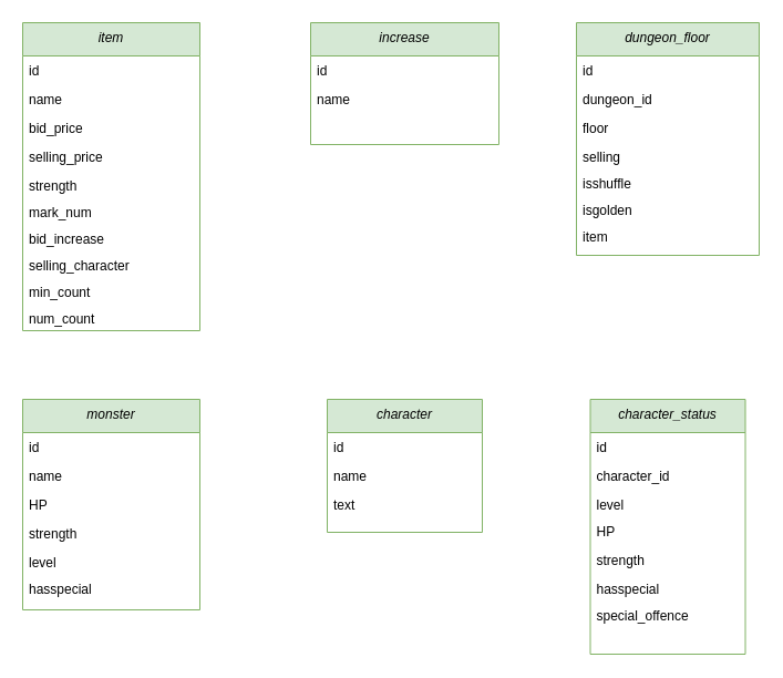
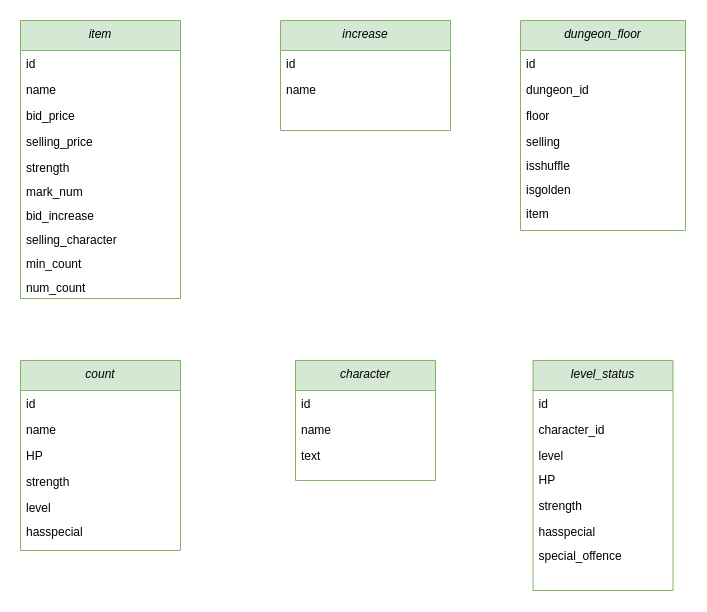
  <mxCell id="0" />
  <mxCell id="1" parent="0" />
  <mxCell id="2" value="item" style="swimlane;fontStyle=2;align=center;verticalAlign=top;childLayout=stackLayout;horizontal=1;startSize=30;horizontalStack=0;resizeParent=1;resizeLast=0;collapsible=1;marginBottom=0;rounded=0;shadow=0;strokeWidth=1;fillColor=#d5e8d4;strokeColor=#82b366;" parent="1" vertex="1"><mxGeometry x="20" y="20" width="160" height="278" as="geometry"><mxRectangle x="90" y="50" width="160" height="26" as="alternateBounds" /></mxGeometry></mxCell>
  <mxCell id="3" value="id" style="text;align=left;verticalAlign=top;spacingLeft=4;spacingRight=4;overflow=hidden;rotatable=0;points=[[0,0.5],[1,0.5]];portConstraint=eastwest;" parent="2" vertex="1"><mxGeometry y="30" width="160" height="26" as="geometry" /></mxCell>
  <mxCell id="4" value="name" style="text;align=left;verticalAlign=top;spacingLeft=4;spacingRight=4;overflow=hidden;rotatable=0;points=[[0,0.5],[1,0.5]];portConstraint=eastwest;" parent="2" vertex="1"><mxGeometry y="56" width="160" height="26" as="geometry" /></mxCell>
  <mxCell id="5" value="bid_price" style="text;align=left;verticalAlign=top;spacingLeft=4;spacingRight=4;overflow=hidden;rotatable=0;points=[[0,0.5],[1,0.5]];portConstraint=eastwest;rounded=0;shadow=0;html=0;" parent="2" vertex="1"><mxGeometry y="82" width="160" height="26" as="geometry" /></mxCell>
  <mxCell id="6" value="selling_price" style="text;align=left;verticalAlign=top;spacingLeft=4;spacingRight=4;overflow=hidden;rotatable=0;points=[[0,0.5],[1,0.5]];portConstraint=eastwest;rounded=0;shadow=0;html=0;" parent="2" vertex="1"><mxGeometry y="108" width="160" height="26" as="geometry" /></mxCell>
  <mxCell id="7" value="strength" style="text;align=left;verticalAlign=top;spacingLeft=4;spacingRight=4;overflow=hidden;rotatable=0;points=[[0,0.5],[1,0.5]];portConstraint=eastwest;" parent="2" vertex="1"><mxGeometry y="134" width="160" height="24" as="geometry" /></mxCell>
  <mxCell id="8" value="mark_num" style="text;align=left;verticalAlign=top;spacingLeft=4;spacingRight=4;overflow=hidden;rotatable=0;points=[[0,0.5],[1,0.5]];portConstraint=eastwest;" parent="2" vertex="1"><mxGeometry y="158" width="160" height="24" as="geometry" /></mxCell>
  <mxCell id="9" value="bid_increase" style="text;align=left;verticalAlign=top;spacingLeft=4;spacingRight=4;overflow=hidden;rotatable=0;points=[[0,0.5],[1,0.5]];portConstraint=eastwest;" parent="2" vertex="1"><mxGeometry y="182" width="160" height="24" as="geometry" /></mxCell>
  <mxCell id="10" value="selling_character" style="text;align=left;verticalAlign=top;spacingLeft=4;spacingRight=4;overflow=hidden;rotatable=0;points=[[0,0.5],[1,0.5]];portConstraint=eastwest;" parent="2" vertex="1"><mxGeometry y="206" width="160" height="24" as="geometry" /></mxCell>
  <mxCell id="11" value="min_count" style="text;align=left;verticalAlign=top;spacingLeft=4;spacingRight=4;overflow=hidden;rotatable=0;points=[[0,0.5],[1,0.5]];portConstraint=eastwest;" parent="2" vertex="1"><mxGeometry y="230" width="160" height="24" as="geometry" /></mxCell>
  <mxCell id="12" value="num_count" style="text;align=left;verticalAlign=top;spacingLeft=4;spacingRight=4;overflow=hidden;rotatable=0;points=[[0,0.5],[1,0.5]];portConstraint=eastwest;" parent="2" vertex="1"><mxGeometry y="254" width="160" height="24" as="geometry" /></mxCell>
  <mxCell id="13" value="increase" style="swimlane;fontStyle=2;align=center;verticalAlign=top;childLayout=stackLayout;horizontal=1;startSize=30;horizontalStack=0;resizeParent=1;resizeLast=0;collapsible=1;marginBottom=0;rounded=0;shadow=0;strokeWidth=1;fillColor=#d5e8d4;strokeColor=#82b366;" parent="1" vertex="1"><mxGeometry x="280" y="20" width="170" height="110" as="geometry"><mxRectangle x="90" y="50" width="160" height="26" as="alternateBounds" /></mxGeometry></mxCell>
  <mxCell id="14" value="id" style="text;align=left;verticalAlign=top;spacingLeft=4;spacingRight=4;overflow=hidden;rotatable=0;points=[[0,0.5],[1,0.5]];portConstraint=eastwest;" parent="13" vertex="1"><mxGeometry y="30" width="170" height="26" as="geometry" /></mxCell>
  <mxCell id="15" value="name" style="text;align=left;verticalAlign=top;spacingLeft=4;spacingRight=4;overflow=hidden;rotatable=0;points=[[0,0.5],[1,0.5]];portConstraint=eastwest;" parent="13" vertex="1"><mxGeometry y="56" width="170" height="26" as="geometry" /></mxCell>
- <mxCell id="16" value="monster" style="swimlane;fontStyle=2;align=center;verticalAlign=top;childLayout=stackLayout;horizontal=1;startSize=30;horizontalStack=0;resizeParent=1;resizeLast=0;collapsible=1;marginBottom=0;rounded=0;shadow=0;strokeWidth=1;fillColor=#d5e8d4;strokeColor=#82b366;" parent="1" vertex="1"><mxGeometry x="20" y="360" width="160" height="190" as="geometry"><mxRectangle x="90" y="50" width="160" height="26" as="alternateBounds" /></mxGeometry></mxCell>
+ <mxCell id="16" value="count" style="swimlane;fontStyle=2;align=center;verticalAlign=top;childLayout=stackLayout;horizontal=1;startSize=30;horizontalStack=0;resizeParent=1;resizeLast=0;collapsible=1;marginBottom=0;rounded=0;shadow=0;strokeWidth=1;fillColor=#d5e8d4;strokeColor=#82b366;" parent="1" vertex="1"><mxGeometry x="20" y="360" width="160" height="190" as="geometry"><mxRectangle x="90" y="50" width="160" height="26" as="alternateBounds" /></mxGeometry></mxCell>
  <mxCell id="17" value="id" style="text;align=left;verticalAlign=top;spacingLeft=4;spacingRight=4;overflow=hidden;rotatable=0;points=[[0,0.5],[1,0.5]];portConstraint=eastwest;" parent="16" vertex="1"><mxGeometry y="30" width="160" height="26" as="geometry" /></mxCell>
  <mxCell id="18" value="name" style="text;align=left;verticalAlign=top;spacingLeft=4;spacingRight=4;overflow=hidden;rotatable=0;points=[[0,0.5],[1,0.5]];portConstraint=eastwest;" parent="16" vertex="1"><mxGeometry y="56" width="160" height="26" as="geometry" /></mxCell>
  <mxCell id="19" value="HP" style="text;align=left;verticalAlign=top;spacingLeft=4;spacingRight=4;overflow=hidden;rotatable=0;points=[[0,0.5],[1,0.5]];portConstraint=eastwest;rounded=0;shadow=0;html=0;" parent="16" vertex="1"><mxGeometry y="82" width="160" height="26" as="geometry" /></mxCell>
  <mxCell id="20" value="strength" style="text;align=left;verticalAlign=top;spacingLeft=4;spacingRight=4;overflow=hidden;rotatable=0;points=[[0,0.5],[1,0.5]];portConstraint=eastwest;rounded=0;shadow=0;html=0;" parent="16" vertex="1"><mxGeometry y="108" width="160" height="26" as="geometry" /></mxCell>
  <mxCell id="21" value="level" style="text;align=left;verticalAlign=top;spacingLeft=4;spacingRight=4;overflow=hidden;rotatable=0;points=[[0,0.5],[1,0.5]];portConstraint=eastwest;" parent="16" vertex="1"><mxGeometry y="134" width="160" height="24" as="geometry" /></mxCell>
  <mxCell id="22" value="hasspecial" style="text;align=left;verticalAlign=top;spacingLeft=4;spacingRight=4;overflow=hidden;rotatable=0;points=[[0,0.5],[1,0.5]];portConstraint=eastwest;" parent="16" vertex="1"><mxGeometry y="158" width="160" height="24" as="geometry" /></mxCell>
  <mxCell id="23" value="character" style="swimlane;fontStyle=2;align=center;verticalAlign=top;childLayout=stackLayout;horizontal=1;startSize=30;horizontalStack=0;resizeParent=1;resizeLast=0;collapsible=1;marginBottom=0;rounded=0;shadow=0;strokeWidth=1;fillColor=#d5e8d4;strokeColor=#82b366;" parent="1" vertex="1"><mxGeometry x="295" y="360" width="140" height="120" as="geometry"><mxRectangle x="90" y="50" width="160" height="26" as="alternateBounds" /></mxGeometry></mxCell>
  <mxCell id="24" value="id" style="text;align=left;verticalAlign=top;spacingLeft=4;spacingRight=4;overflow=hidden;rotatable=0;points=[[0,0.5],[1,0.5]];portConstraint=eastwest;" parent="23" vertex="1"><mxGeometry y="30" width="140" height="26" as="geometry" /></mxCell>
  <mxCell id="25" value="name" style="text;align=left;verticalAlign=top;spacingLeft=4;spacingRight=4;overflow=hidden;rotatable=0;points=[[0,0.5],[1,0.5]];portConstraint=eastwest;" parent="23" vertex="1"><mxGeometry y="56" width="140" height="26" as="geometry" /></mxCell>
  <mxCell id="26" value="text" style="text;align=left;verticalAlign=top;spacingLeft=4;spacingRight=4;overflow=hidden;rotatable=0;points=[[0,0.5],[1,0.5]];portConstraint=eastwest;" vertex="1" parent="23"><mxGeometry y="82" width="140" height="26" as="geometry" /></mxCell>
- <mxCell id="27" value="character_status" style="swimlane;fontStyle=2;align=center;verticalAlign=top;childLayout=stackLayout;horizontal=1;startSize=30;horizontalStack=0;resizeParent=1;resizeLast=0;collapsible=1;marginBottom=0;rounded=0;shadow=0;strokeWidth=1;fillColor=#d5e8d4;strokeColor=#82b366;" vertex="1" parent="1"><mxGeometry x="532.5" y="360" width="140" height="230" as="geometry"><mxRectangle x="90" y="50" width="160" height="26" as="alternateBounds" /></mxGeometry></mxCell>
+ <mxCell id="27" value="level_status" style="swimlane;fontStyle=2;align=center;verticalAlign=top;childLayout=stackLayout;horizontal=1;startSize=30;horizontalStack=0;resizeParent=1;resizeLast=0;collapsible=1;marginBottom=0;rounded=0;shadow=0;strokeWidth=1;fillColor=#d5e8d4;strokeColor=#82b366;" vertex="1" parent="1"><mxGeometry x="532.5" y="360" width="140" height="230" as="geometry"><mxRectangle x="90" y="50" width="160" height="26" as="alternateBounds" /></mxGeometry></mxCell>
  <mxCell id="28" value="id" style="text;align=left;verticalAlign=top;spacingLeft=4;spacingRight=4;overflow=hidden;rotatable=0;points=[[0,0.5],[1,0.5]];portConstraint=eastwest;" vertex="1" parent="27"><mxGeometry y="30" width="140" height="26" as="geometry" /></mxCell>
  <mxCell id="29" value="character_id" style="text;align=left;verticalAlign=top;spacingLeft=4;spacingRight=4;overflow=hidden;rotatable=0;points=[[0,0.5],[1,0.5]];portConstraint=eastwest;" vertex="1" parent="27"><mxGeometry y="56" width="140" height="26" as="geometry" /></mxCell>
  <mxCell id="30" value="level" style="text;align=left;verticalAlign=top;spacingLeft=4;spacingRight=4;overflow=hidden;rotatable=0;points=[[0,0.5],[1,0.5]];portConstraint=eastwest;" vertex="1" parent="27"><mxGeometry y="82" width="140" height="24" as="geometry" /></mxCell>
  <mxCell id="31" value="HP" style="text;align=left;verticalAlign=top;spacingLeft=4;spacingRight=4;overflow=hidden;rotatable=0;points=[[0,0.5],[1,0.5]];portConstraint=eastwest;rounded=0;shadow=0;html=0;" vertex="1" parent="27"><mxGeometry y="106" width="140" height="26" as="geometry" /></mxCell>
  <mxCell id="32" value="strength" style="text;align=left;verticalAlign=top;spacingLeft=4;spacingRight=4;overflow=hidden;rotatable=0;points=[[0,0.5],[1,0.5]];portConstraint=eastwest;rounded=0;shadow=0;html=0;" vertex="1" parent="27"><mxGeometry y="132" width="140" height="26" as="geometry" /></mxCell>
  <mxCell id="33" value="hasspecial" style="text;align=left;verticalAlign=top;spacingLeft=4;spacingRight=4;overflow=hidden;rotatable=0;points=[[0,0.5],[1,0.5]];portConstraint=eastwest;" vertex="1" parent="27"><mxGeometry y="158" width="140" height="24" as="geometry" /></mxCell>
  <mxCell id="34" value="special_offence" style="text;align=left;verticalAlign=top;spacingLeft=4;spacingRight=4;overflow=hidden;rotatable=0;points=[[0,0.5],[1,0.5]];portConstraint=eastwest;" vertex="1" parent="27"><mxGeometry y="182" width="140" height="24" as="geometry" /></mxCell>
  <mxCell id="35" value="dungeon_floor" style="swimlane;fontStyle=2;align=center;verticalAlign=top;childLayout=stackLayout;horizontal=1;startSize=30;horizontalStack=0;resizeParent=1;resizeLast=0;collapsible=1;marginBottom=0;rounded=0;shadow=0;strokeWidth=1;fillColor=#d5e8d4;strokeColor=#82b366;" vertex="1" parent="1"><mxGeometry x="520" y="20" width="165" height="210" as="geometry"><mxRectangle x="90" y="50" width="160" height="26" as="alternateBounds" /></mxGeometry></mxCell>
  <mxCell id="36" value="id" style="text;align=left;verticalAlign=top;spacingLeft=4;spacingRight=4;overflow=hidden;rotatable=0;points=[[0,0.5],[1,0.5]];portConstraint=eastwest;" vertex="1" parent="35"><mxGeometry y="30" width="165" height="26" as="geometry" /></mxCell>
  <mxCell id="37" value="dungeon_id" style="text;align=left;verticalAlign=top;spacingLeft=4;spacingRight=4;overflow=hidden;rotatable=0;points=[[0,0.5],[1,0.5]];portConstraint=eastwest;" vertex="1" parent="35"><mxGeometry y="56" width="165" height="26" as="geometry" /></mxCell>
  <mxCell id="38" value="floor" style="text;align=left;verticalAlign=top;spacingLeft=4;spacingRight=4;overflow=hidden;rotatable=0;points=[[0,0.5],[1,0.5]];portConstraint=eastwest;rounded=0;shadow=0;html=0;" vertex="1" parent="35"><mxGeometry y="82" width="165" height="26" as="geometry" /></mxCell>
  <mxCell id="39" value="selling" style="text;align=left;verticalAlign=top;spacingLeft=4;spacingRight=4;overflow=hidden;rotatable=0;points=[[0,0.5],[1,0.5]];portConstraint=eastwest;" vertex="1" parent="35"><mxGeometry y="108" width="165" height="24" as="geometry" /></mxCell>
  <mxCell id="40" value="isshuffle" style="text;align=left;verticalAlign=top;spacingLeft=4;spacingRight=4;overflow=hidden;rotatable=0;points=[[0,0.5],[1,0.5]];portConstraint=eastwest;" vertex="1" parent="35"><mxGeometry y="132" width="165" height="24" as="geometry" /></mxCell>
  <mxCell id="41" value="isgolden" style="text;align=left;verticalAlign=top;spacingLeft=4;spacingRight=4;overflow=hidden;rotatable=0;points=[[0,0.5],[1,0.5]];portConstraint=eastwest;" vertex="1" parent="35"><mxGeometry y="156" width="165" height="24" as="geometry" /></mxCell>
  <mxCell id="42" value="item" style="text;align=left;verticalAlign=top;spacingLeft=4;spacingRight=4;overflow=hidden;rotatable=0;points=[[0,0.5],[1,0.5]];portConstraint=eastwest;" vertex="1" parent="35"><mxGeometry y="180" width="165" height="24" as="geometry" /></mxCell>
